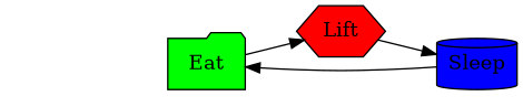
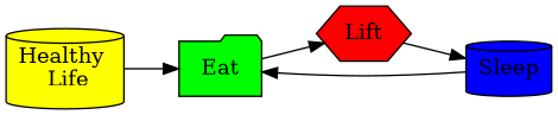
  digraph {
    rankdir=LR
    node [shape=cylinder style=filled]
+   "Healthy \n Life" [fillcolor=yellow]
    Eat [fillcolor=green shape=folder]
    Lift [fillcolor=red shape=hexagon]
    Sleep [fillcolor=blue]
+   "Healthy \n Life" -> Eat
    Eat -> Lift
    Lift -> Sleep
    Sleep -> Eat
  }
